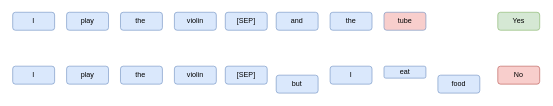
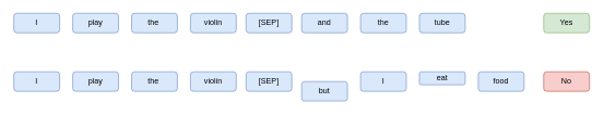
  <mxCell id="0" />
  <mxCell id="1" parent="0" />
  <mxCell id="2" value="I" style="rounded=1;whiteSpace=wrap;html=1;fillColor=#dae8fc;strokeColor=#6c8ebf;" vertex="1" parent="1"><mxGeometry x="20" y="20" width="70" height="30" as="geometry" /></mxCell>
  <mxCell id="3" value="play" style="rounded=1;whiteSpace=wrap;html=1;fillColor=#dae8fc;strokeColor=#6c8ebf;" vertex="1" parent="1"><mxGeometry x="110" y="20" width="70" height="30" as="geometry" /></mxCell>
  <mxCell id="4" value="the&amp;nbsp;" style="rounded=1;whiteSpace=wrap;html=1;fillColor=#dae8fc;strokeColor=#6c8ebf;" vertex="1" parent="1"><mxGeometry x="200" y="20" width="70" height="30" as="geometry" /></mxCell>
  <mxCell id="5" value="violin" style="rounded=1;whiteSpace=wrap;html=1;fillColor=#dae8fc;strokeColor=#6c8ebf;" vertex="1" parent="1"><mxGeometry x="290" y="20" width="70" height="30" as="geometry" /></mxCell>
  <mxCell id="6" value="[SEP]" style="rounded=1;whiteSpace=wrap;html=1;fillColor=#dae8fc;strokeColor=#6c8ebf;" vertex="1" parent="1"><mxGeometry x="375" y="20" width="70" height="30" as="geometry" /></mxCell>
  <mxCell id="7" value="and" style="rounded=1;whiteSpace=wrap;html=1;fillColor=#dae8fc;strokeColor=#6c8ebf;" vertex="1" parent="1"><mxGeometry x="460" y="20" width="70" height="30" as="geometry" /></mxCell>
  <mxCell id="8" value="the" style="rounded=1;whiteSpace=wrap;html=1;fillColor=#dae8fc;strokeColor=#6c8ebf;" vertex="1" parent="1"><mxGeometry x="550" y="20" width="70" height="30" as="geometry" /></mxCell>
- <mxCell id="9" value="tube" style="rounded=1;whiteSpace=wrap;html=1;fillColor=#f8cecc;strokeColor=#6c8ebf;" vertex="1" parent="1"><mxGeometry x="640" y="20" width="70" height="30" as="geometry" /></mxCell>
+ <mxCell id="9" value="tube" style="rounded=1;whiteSpace=wrap;html=1;fillColor=#dae8fc;strokeColor=#6c8ebf;" vertex="1" parent="1"><mxGeometry x="640" y="20" width="70" height="30" as="geometry" /></mxCell>
  <mxCell id="10" value="Yes" style="rounded=1;whiteSpace=wrap;html=1;fillColor=#d5e8d4;strokeColor=#82b366;" vertex="1" parent="1"><mxGeometry x="830" y="20" width="70" height="30" as="geometry" /></mxCell>
  <mxCell id="11" value="I" style="rounded=1;whiteSpace=wrap;html=1;fillColor=#dae8fc;strokeColor=#6c8ebf;" vertex="1" parent="1"><mxGeometry x="20" y="110" width="70" height="30" as="geometry" /></mxCell>
  <mxCell id="12" value="play" style="rounded=1;whiteSpace=wrap;html=1;fillColor=#dae8fc;strokeColor=#6c8ebf;" vertex="1" parent="1"><mxGeometry x="110" y="110" width="70" height="30" as="geometry" /></mxCell>
  <mxCell id="13" value="the&amp;nbsp;" style="rounded=1;whiteSpace=wrap;html=1;fillColor=#dae8fc;strokeColor=#6c8ebf;" vertex="1" parent="1"><mxGeometry x="200" y="110" width="70" height="30" as="geometry" /></mxCell>
  <mxCell id="14" value="violin" style="rounded=1;whiteSpace=wrap;html=1;fillColor=#dae8fc;strokeColor=#6c8ebf;" vertex="1" parent="1"><mxGeometry x="290" y="110" width="70" height="30" as="geometry" /></mxCell>
  <mxCell id="15" value="[SEP]" style="rounded=1;whiteSpace=wrap;html=1;fillColor=#dae8fc;strokeColor=#6c8ebf;" vertex="1" parent="1"><mxGeometry x="375" y="110" width="70" height="30" as="geometry" /></mxCell>
  <mxCell id="16" value="but" style="rounded=1;whiteSpace=wrap;html=1;fillColor=#dae8fc;strokeColor=#6c8ebf;" vertex="1" parent="1"><mxGeometry x="460" y="125" width="70" height="30" as="geometry" /></mxCell>
  <mxCell id="17" value="I" style="rounded=1;whiteSpace=wrap;html=1;fillColor=#dae8fc;strokeColor=#6c8ebf;" vertex="1" parent="1"><mxGeometry x="550" y="110" width="70" height="30" as="geometry" /></mxCell>
  <mxCell id="18" value="eat" style="rounded=1;whiteSpace=wrap;html=1;fillColor=#dae8fc;strokeColor=#6c8ebf;" vertex="1" parent="1"><mxGeometry x="640" y="110" width="70" height="20" as="geometry" /></mxCell>
- <mxCell id="19" value="food" style="rounded=1;whiteSpace=wrap;html=1;fillColor=#dae8fc;strokeColor=#6c8ebf;" vertex="1" parent="1"><mxGeometry x="730" y="125" width="70" height="30" as="geometry" /></mxCell>
+ <mxCell id="19" value="food" style="rounded=1;whiteSpace=wrap;html=1;fillColor=#dae8fc;strokeColor=#6c8ebf;" vertex="1" parent="1"><mxGeometry x="730" y="110" width="70" height="30" as="geometry" /></mxCell>
  <mxCell id="20" value="No" style="rounded=1;whiteSpace=wrap;html=1;fillColor=#f8cecc;strokeColor=#b85450;" vertex="1" parent="1"><mxGeometry x="830" y="110" width="70" height="30" as="geometry" /></mxCell>
